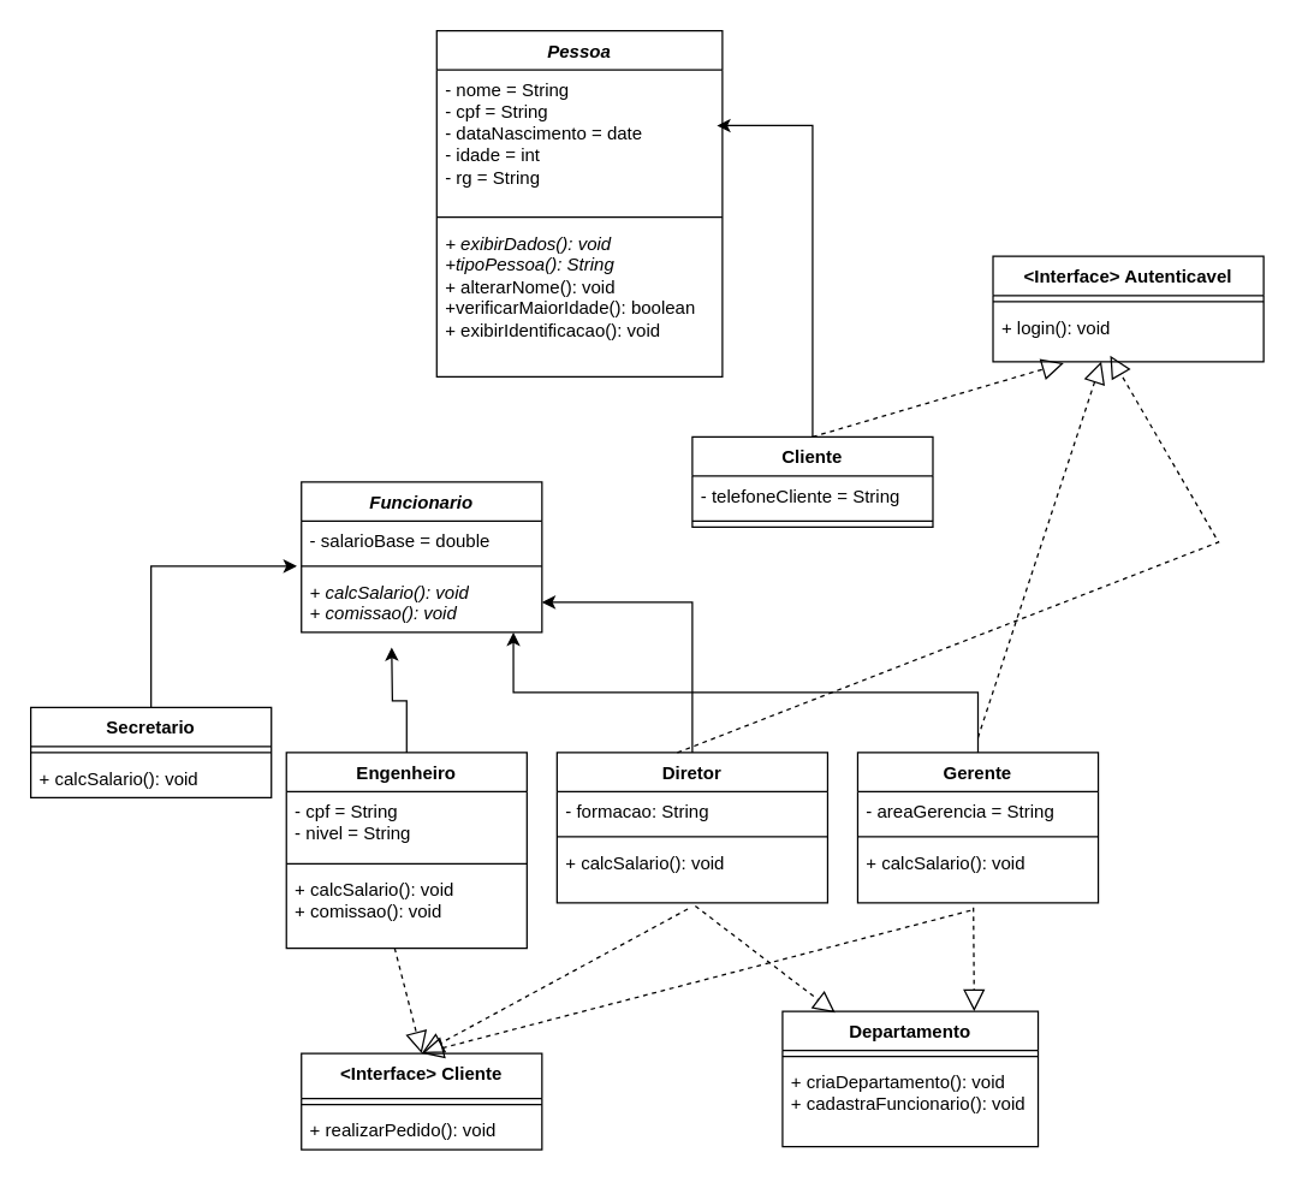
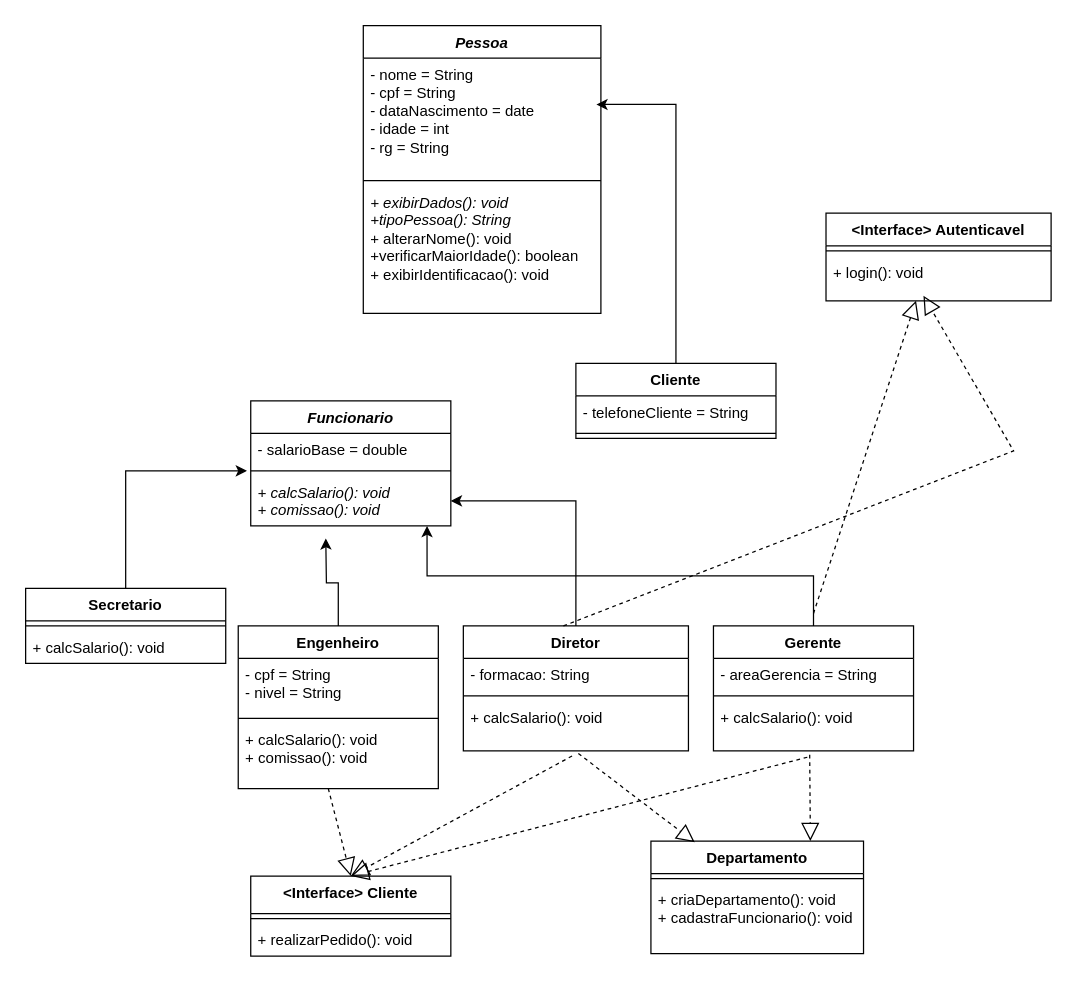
  <mxCell id="0" />
  <mxCell id="1" parent="0" />
  <mxCell id="2" value="&lt;i&gt;Funcionario&lt;/i&gt;" style="swimlane;fontStyle=1;align=center;verticalAlign=top;childLayout=stackLayout;horizontal=1;startSize=26;horizontalStack=0;resizeParent=1;resizeParentMax=0;resizeLast=0;collapsible=1;marginBottom=0;whiteSpace=wrap;html=1;" parent="1" vertex="1"><mxGeometry x="200" y="320" width="160" height="100" as="geometry"><mxRectangle x="190" y="500" width="100" height="30" as="alternateBounds" /></mxGeometry></mxCell>
  <mxCell id="3" value="- salarioBase = double" style="text;strokeColor=none;fillColor=none;align=left;verticalAlign=top;spacingLeft=4;spacingRight=4;overflow=hidden;rotatable=0;points=[[0,0.5],[1,0.5]];portConstraint=eastwest;whiteSpace=wrap;html=1;" parent="2" vertex="1"><mxGeometry y="26" width="160" height="26" as="geometry" /></mxCell>
  <mxCell id="4" value="" style="line;strokeWidth=1;fillColor=none;align=left;verticalAlign=middle;spacingTop=-1;spacingLeft=3;spacingRight=3;rotatable=0;labelPosition=right;points=[];portConstraint=eastwest;strokeColor=inherit;" parent="2" vertex="1"><mxGeometry y="52" width="160" height="8" as="geometry" /></mxCell>
  <mxCell id="5" value="&lt;i&gt;+ calcSalario(): void&lt;/i&gt;&lt;div&gt;&lt;i&gt;+ comissao(): void&lt;/i&gt;&lt;/div&gt;" style="text;strokeColor=none;fillColor=none;align=left;verticalAlign=top;spacingLeft=4;spacingRight=4;overflow=hidden;rotatable=0;points=[[0,0.5],[1,0.5]];portConstraint=eastwest;whiteSpace=wrap;html=1;" parent="2" vertex="1"><mxGeometry y="60" width="160" height="40" as="geometry" /></mxCell>
  <mxCell id="6" style="edgeStyle=orthogonalEdgeStyle;rounded=0;orthogonalLoop=1;jettySize=auto;html=1;exitX=0.5;exitY=0;exitDx=0;exitDy=0;entryX=0.981;entryY=0.394;entryDx=0;entryDy=0;entryPerimeter=0;" parent="1" source="7" target="47" edge="1"><mxGeometry relative="1" as="geometry"><mxPoint x="500" y="186" as="targetPoint" /></mxGeometry></mxCell>
  <mxCell id="7" value="Cliente" style="swimlane;fontStyle=1;align=center;verticalAlign=top;childLayout=stackLayout;horizontal=1;startSize=26;horizontalStack=0;resizeParent=1;resizeParentMax=0;resizeLast=0;collapsible=1;marginBottom=0;whiteSpace=wrap;html=1;" parent="1" vertex="1"><mxGeometry x="460" y="290" width="160" height="60" as="geometry" /></mxCell>
  <mxCell id="8" value="- telefoneCliente = String" style="text;strokeColor=none;fillColor=none;align=left;verticalAlign=top;spacingLeft=4;spacingRight=4;overflow=hidden;rotatable=0;points=[[0,0.5],[1,0.5]];portConstraint=eastwest;whiteSpace=wrap;html=1;" parent="7" vertex="1"><mxGeometry y="26" width="160" height="26" as="geometry" /></mxCell>
  <mxCell id="9" value="" style="line;strokeWidth=1;fillColor=none;align=left;verticalAlign=middle;spacingTop=-1;spacingLeft=3;spacingRight=3;rotatable=0;labelPosition=right;points=[];portConstraint=eastwest;strokeColor=inherit;" parent="7" vertex="1"><mxGeometry y="52" width="160" height="8" as="geometry" /></mxCell>
  <mxCell id="10" value="Secretario" style="swimlane;fontStyle=1;align=center;verticalAlign=top;childLayout=stackLayout;horizontal=1;startSize=26;horizontalStack=0;resizeParent=1;resizeParentMax=0;resizeLast=0;collapsible=1;marginBottom=0;whiteSpace=wrap;html=1;" parent="1" vertex="1"><mxGeometry x="20" y="470" width="160" height="60" as="geometry" /></mxCell>
  <mxCell id="11" value="" style="line;strokeWidth=1;fillColor=none;align=left;verticalAlign=middle;spacingTop=-1;spacingLeft=3;spacingRight=3;rotatable=0;labelPosition=right;points=[];portConstraint=eastwest;strokeColor=inherit;" parent="10" vertex="1"><mxGeometry y="26" width="160" height="8" as="geometry" /></mxCell>
  <mxCell id="12" value="+ calcSalario(): void" style="text;strokeColor=none;fillColor=none;align=left;verticalAlign=top;spacingLeft=4;spacingRight=4;overflow=hidden;rotatable=0;points=[[0,0.5],[1,0.5]];portConstraint=eastwest;whiteSpace=wrap;html=1;" parent="10" vertex="1"><mxGeometry y="34" width="160" height="26" as="geometry" /></mxCell>
  <mxCell id="13" style="edgeStyle=orthogonalEdgeStyle;rounded=0;orthogonalLoop=1;jettySize=auto;html=1;" parent="1" source="14" edge="1"><mxGeometry relative="1" as="geometry"><mxPoint x="260" y="430" as="targetPoint" /></mxGeometry></mxCell>
  <mxCell id="14" value="Engenheiro" style="swimlane;fontStyle=1;align=center;verticalAlign=top;childLayout=stackLayout;horizontal=1;startSize=26;horizontalStack=0;resizeParent=1;resizeParentMax=0;resizeLast=0;collapsible=1;marginBottom=0;whiteSpace=wrap;html=1;" parent="1" vertex="1"><mxGeometry x="190" y="500" width="160" height="130" as="geometry" /></mxCell>
  <mxCell id="15" value="- cpf = String&lt;div&gt;- nivel = String&lt;/div&gt;" style="text;strokeColor=none;fillColor=none;align=left;verticalAlign=top;spacingLeft=4;spacingRight=4;overflow=hidden;rotatable=0;points=[[0,0.5],[1,0.5]];portConstraint=eastwest;whiteSpace=wrap;html=1;" parent="14" vertex="1"><mxGeometry y="26" width="160" height="44" as="geometry" /></mxCell>
  <mxCell id="16" value="" style="line;strokeWidth=1;fillColor=none;align=left;verticalAlign=middle;spacingTop=-1;spacingLeft=3;spacingRight=3;rotatable=0;labelPosition=right;points=[];portConstraint=eastwest;strokeColor=inherit;" parent="14" vertex="1"><mxGeometry y="70" width="160" height="8" as="geometry" /></mxCell>
  <mxCell id="17" value="+ calcSalario(): void&lt;div&gt;+ comissao(): void&lt;/div&gt;" style="text;strokeColor=none;fillColor=none;align=left;verticalAlign=top;spacingLeft=4;spacingRight=4;overflow=hidden;rotatable=0;points=[[0,0.5],[1,0.5]];portConstraint=eastwest;whiteSpace=wrap;html=1;" parent="14" vertex="1"><mxGeometry y="78" width="160" height="52" as="geometry" /></mxCell>
  <mxCell id="18" style="edgeStyle=orthogonalEdgeStyle;rounded=0;orthogonalLoop=1;jettySize=auto;html=1;entryX=1;entryY=0.5;entryDx=0;entryDy=0;" parent="1" source="19" target="5" edge="1"><mxGeometry relative="1" as="geometry" /></mxCell>
  <mxCell id="19" value="Diretor" style="swimlane;fontStyle=1;align=center;verticalAlign=top;childLayout=stackLayout;horizontal=1;startSize=26;horizontalStack=0;resizeParent=1;resizeParentMax=0;resizeLast=0;collapsible=1;marginBottom=0;whiteSpace=wrap;html=1;" parent="1" vertex="1"><mxGeometry x="370" y="500" width="180" height="100" as="geometry" /></mxCell>
  <mxCell id="20" value="- formacao: String" style="text;strokeColor=none;fillColor=none;align=left;verticalAlign=top;spacingLeft=4;spacingRight=4;overflow=hidden;rotatable=0;points=[[0,0.5],[1,0.5]];portConstraint=eastwest;whiteSpace=wrap;html=1;" parent="19" vertex="1"><mxGeometry y="26" width="180" height="26" as="geometry" /></mxCell>
  <mxCell id="21" value="" style="line;strokeWidth=1;fillColor=none;align=left;verticalAlign=middle;spacingTop=-1;spacingLeft=3;spacingRight=3;rotatable=0;labelPosition=right;points=[];portConstraint=eastwest;strokeColor=inherit;" parent="19" vertex="1"><mxGeometry y="52" width="180" height="8" as="geometry" /></mxCell>
  <mxCell id="22" value="+ calcSalario(): void&lt;div&gt;&lt;br&gt;&lt;/div&gt;" style="text;strokeColor=none;fillColor=none;align=left;verticalAlign=top;spacingLeft=4;spacingRight=4;overflow=hidden;rotatable=0;points=[[0,0.5],[1,0.5]];portConstraint=eastwest;whiteSpace=wrap;html=1;" parent="19" vertex="1"><mxGeometry y="60" width="180" height="40" as="geometry" /></mxCell>
  <mxCell id="23" value="Gerente" style="swimlane;fontStyle=1;align=center;verticalAlign=top;childLayout=stackLayout;horizontal=1;startSize=26;horizontalStack=0;resizeParent=1;resizeParentMax=0;resizeLast=0;collapsible=1;marginBottom=0;whiteSpace=wrap;html=1;" parent="1" vertex="1"><mxGeometry x="570" y="500" width="160" height="100" as="geometry" /></mxCell>
  <mxCell id="24" value="- areaGerencia = String" style="text;strokeColor=none;fillColor=none;align=left;verticalAlign=top;spacingLeft=4;spacingRight=4;overflow=hidden;rotatable=0;points=[[0,0.5],[1,0.5]];portConstraint=eastwest;whiteSpace=wrap;html=1;" parent="23" vertex="1"><mxGeometry y="26" width="160" height="26" as="geometry" /></mxCell>
  <mxCell id="25" value="" style="line;strokeWidth=1;fillColor=none;align=left;verticalAlign=middle;spacingTop=-1;spacingLeft=3;spacingRight=3;rotatable=0;labelPosition=right;points=[];portConstraint=eastwest;strokeColor=inherit;" parent="23" vertex="1"><mxGeometry y="52" width="160" height="8" as="geometry" /></mxCell>
  <mxCell id="26" value="+ calcSalario(): void&lt;div&gt;&lt;br&gt;&lt;/div&gt;" style="text;strokeColor=none;fillColor=none;align=left;verticalAlign=top;spacingLeft=4;spacingRight=4;overflow=hidden;rotatable=0;points=[[0,0.5],[1,0.5]];portConstraint=eastwest;whiteSpace=wrap;html=1;" parent="23" vertex="1"><mxGeometry y="60" width="160" height="40" as="geometry" /></mxCell>
  <mxCell id="27" style="edgeStyle=orthogonalEdgeStyle;rounded=0;orthogonalLoop=1;jettySize=auto;html=1;entryX=0.881;entryY=1;entryDx=0;entryDy=0;entryPerimeter=0;" parent="1" source="23" target="5" edge="1"><mxGeometry relative="1" as="geometry" /></mxCell>
  <mxCell id="28" style="edgeStyle=orthogonalEdgeStyle;rounded=0;orthogonalLoop=1;jettySize=auto;html=1;entryX=-0.019;entryY=-0.1;entryDx=0;entryDy=0;entryPerimeter=0;" parent="1" source="10" target="5" edge="1"><mxGeometry relative="1" as="geometry" /></mxCell>
  <mxCell id="29" value="&amp;lt;Interface&amp;gt; Autenticavel" style="swimlane;fontStyle=1;align=center;verticalAlign=top;childLayout=stackLayout;horizontal=1;startSize=26;horizontalStack=0;resizeParent=1;resizeParentMax=0;resizeLast=0;collapsible=1;marginBottom=0;whiteSpace=wrap;html=1;" parent="1" vertex="1"><mxGeometry x="660" y="170" width="180" height="70" as="geometry"><mxRectangle x="650" y="350" width="100" height="40" as="alternateBounds" /></mxGeometry></mxCell>
  <mxCell id="30" value="" style="line;strokeWidth=1;fillColor=none;align=left;verticalAlign=middle;spacingTop=-1;spacingLeft=3;spacingRight=3;rotatable=0;labelPosition=right;points=[];portConstraint=eastwest;strokeColor=inherit;" parent="29" vertex="1"><mxGeometry y="26" width="180" height="8" as="geometry" /></mxCell>
  <mxCell id="31" value="+ login(): void" style="text;strokeColor=none;fillColor=none;align=left;verticalAlign=top;spacingLeft=4;spacingRight=4;overflow=hidden;rotatable=0;points=[[0,0.5],[1,0.5]];portConstraint=eastwest;whiteSpace=wrap;html=1;" parent="29" vertex="1"><mxGeometry y="34" width="180" height="36" as="geometry" /></mxCell>
  <mxCell id="32" value="" style="endArrow=block;dashed=1;endFill=0;endSize=12;html=1;rounded=0;entryX=0.433;entryY=0.889;entryDx=0;entryDy=0;entryPerimeter=0;" parent="1" target="31" edge="1"><mxGeometry width="160" relative="1" as="geometry"><mxPoint x="450" y="500" as="sourcePoint" /><mxPoint x="730" y="250" as="targetPoint" /><Array as="points"><mxPoint x="810" y="360" /></Array></mxGeometry></mxCell>
  <mxCell id="33" value="" style="endArrow=block;dashed=1;endFill=0;endSize=12;html=1;rounded=0;entryX=0.4;entryY=1;entryDx=0;entryDy=0;entryPerimeter=0;" parent="1" target="31" edge="1"><mxGeometry width="160" relative="1" as="geometry"><mxPoint x="650" y="490" as="sourcePoint" /><mxPoint x="630" y="340" as="targetPoint" /></mxGeometry></mxCell>
  <mxCell id="34" value="&amp;lt;Interface&amp;gt; Cliente" style="swimlane;fontStyle=1;align=center;verticalAlign=top;childLayout=stackLayout;horizontal=1;startSize=30;horizontalStack=0;resizeParent=1;resizeParentMax=0;resizeLast=0;collapsible=1;marginBottom=0;whiteSpace=wrap;html=1;" parent="1" vertex="1"><mxGeometry x="200" y="700" width="160" height="64" as="geometry" /></mxCell>
  <mxCell id="35" value="" style="line;strokeWidth=1;fillColor=none;align=left;verticalAlign=middle;spacingTop=-1;spacingLeft=3;spacingRight=3;rotatable=0;labelPosition=right;points=[];portConstraint=eastwest;strokeColor=inherit;" parent="34" vertex="1"><mxGeometry y="30" width="160" height="8" as="geometry" /></mxCell>
  <mxCell id="36" value="+ realizarPedido(): void" style="text;strokeColor=none;fillColor=none;align=left;verticalAlign=top;spacingLeft=4;spacingRight=4;overflow=hidden;rotatable=0;points=[[0,0.5],[1,0.5]];portConstraint=eastwest;whiteSpace=wrap;html=1;" parent="34" vertex="1"><mxGeometry y="38" width="160" height="26" as="geometry" /></mxCell>
  <mxCell id="37" value="Departamento" style="swimlane;fontStyle=1;align=center;verticalAlign=top;childLayout=stackLayout;horizontal=1;startSize=26;horizontalStack=0;resizeParent=1;resizeParentMax=0;resizeLast=0;collapsible=1;marginBottom=0;whiteSpace=wrap;html=1;" parent="1" vertex="1"><mxGeometry x="520" y="672" width="170" height="90" as="geometry" /></mxCell>
  <mxCell id="38" value="" style="line;strokeWidth=1;fillColor=none;align=left;verticalAlign=middle;spacingTop=-1;spacingLeft=3;spacingRight=3;rotatable=0;labelPosition=right;points=[];portConstraint=eastwest;strokeColor=inherit;" parent="37" vertex="1"><mxGeometry y="26" width="170" height="8" as="geometry" /></mxCell>
  <mxCell id="39" value="+ criaDepartamento(): void&lt;div&gt;+ cadastraFuncionario(): void&lt;/div&gt;" style="text;strokeColor=none;fillColor=none;align=left;verticalAlign=top;spacingLeft=4;spacingRight=4;overflow=hidden;rotatable=0;points=[[0,0.5],[1,0.5]];portConstraint=eastwest;whiteSpace=wrap;html=1;" parent="37" vertex="1"><mxGeometry y="34" width="170" height="56" as="geometry" /></mxCell>
  <mxCell id="40" value="" style="endArrow=block;dashed=1;endFill=0;endSize=12;html=1;rounded=0;exitX=0.511;exitY=1.05;exitDx=0;exitDy=0;exitPerimeter=0;entryX=0.206;entryY=0.011;entryDx=0;entryDy=0;entryPerimeter=0;" parent="1" source="22" target="37" edge="1"><mxGeometry width="160" relative="1" as="geometry"><mxPoint x="360" y="420" as="sourcePoint" /><mxPoint x="490" y="670" as="targetPoint" /></mxGeometry></mxCell>
  <mxCell id="41" value="" style="endArrow=block;dashed=1;endFill=0;endSize=12;html=1;rounded=0;exitX=0.481;exitY=1.075;exitDx=0;exitDy=0;exitPerimeter=0;entryX=0.75;entryY=0;entryDx=0;entryDy=0;" parent="1" source="26" target="37" edge="1"><mxGeometry width="160" relative="1" as="geometry"><mxPoint x="600" y="450" as="sourcePoint" /><mxPoint x="490" y="670" as="targetPoint" /></mxGeometry></mxCell>
  <mxCell id="42" value="" style="endArrow=block;dashed=1;endFill=0;endSize=12;html=1;rounded=0;exitX=0.45;exitY=1;exitDx=0;exitDy=0;exitPerimeter=0;entryX=0.5;entryY=0;entryDx=0;entryDy=0;" parent="1" source="17" target="34" edge="1"><mxGeometry width="160" relative="1" as="geometry"><mxPoint x="310" y="450" as="sourcePoint" /><mxPoint x="470" y="450" as="targetPoint" /></mxGeometry></mxCell>
  <mxCell id="43" value="" style="endArrow=block;dashed=1;endFill=0;endSize=12;html=1;rounded=0;exitX=0.483;exitY=1.1;exitDx=0;exitDy=0;exitPerimeter=0;entryX=0.5;entryY=0;entryDx=0;entryDy=0;" parent="1" source="22" target="34" edge="1"><mxGeometry width="160" relative="1" as="geometry"><mxPoint x="272" y="630" as="sourcePoint" /><mxPoint x="290" y="710" as="targetPoint" /></mxGeometry></mxCell>
  <mxCell id="44" value="" style="endArrow=block;dashed=1;endFill=0;endSize=12;html=1;rounded=0;exitX=0.469;exitY=1.125;exitDx=0;exitDy=0;exitPerimeter=0;" parent="1" source="26" edge="1"><mxGeometry width="160" relative="1" as="geometry"><mxPoint x="282" y="640" as="sourcePoint" /><mxPoint x="280" y="700" as="targetPoint" /></mxGeometry></mxCell>
- <mxCell id="45" value="" style="endArrow=block;dashed=1;endFill=0;endSize=12;html=1;rounded=0;entryX=0.261;entryY=1.028;entryDx=0;entryDy=0;entryPerimeter=0;exitX=0.5;exitY=0;exitDx=0;exitDy=0;" parent="1" source="7" target="31" edge="1"><mxGeometry width="160" relative="1" as="geometry"><mxPoint x="310" y="450" as="sourcePoint" /><mxPoint x="470" y="450" as="targetPoint" /></mxGeometry></mxCell>
  <mxCell id="46" value="&lt;i&gt;Pessoa&lt;/i&gt;" style="swimlane;fontStyle=1;align=center;verticalAlign=top;childLayout=stackLayout;horizontal=1;startSize=26;horizontalStack=0;resizeParent=1;resizeParentMax=0;resizeLast=0;collapsible=1;marginBottom=0;whiteSpace=wrap;html=1;" parent="1" vertex="1"><mxGeometry x="290" y="20" width="190" height="230" as="geometry" /></mxCell>
  <mxCell id="47" value="- nome = String&lt;div&gt;- cpf = String&lt;/div&gt;&lt;div&gt;- dataNascimento = date&lt;/div&gt;&lt;div&gt;- idade = int&lt;/div&gt;&lt;div&gt;- rg = String&lt;/div&gt;" style="text;strokeColor=none;fillColor=none;align=left;verticalAlign=top;spacingLeft=4;spacingRight=4;overflow=hidden;rotatable=0;points=[[0,0.5],[1,0.5]];portConstraint=eastwest;whiteSpace=wrap;html=1;" parent="46" vertex="1"><mxGeometry y="26" width="190" height="94" as="geometry" /></mxCell>
  <mxCell id="48" value="" style="line;strokeWidth=1;fillColor=none;align=left;verticalAlign=middle;spacingTop=-1;spacingLeft=3;spacingRight=3;rotatable=0;labelPosition=right;points=[];portConstraint=eastwest;strokeColor=inherit;" parent="46" vertex="1"><mxGeometry y="120" width="190" height="8" as="geometry" /></mxCell>
  <mxCell id="49" value="&lt;i&gt;+ exibirDados(): void&lt;/i&gt;&lt;div&gt;&lt;i&gt;+tipoPessoa(): String&lt;/i&gt;&lt;/div&gt;&lt;div&gt;+ alterarNome(): void&lt;/div&gt;&lt;div&gt;+verificarMaiorIdade(): boolean&lt;/div&gt;&lt;div&gt;+ exibirIdentificacao(): void&lt;/div&gt;&lt;div&gt;&lt;br&gt;&lt;/div&gt;" style="text;strokeColor=none;fillColor=none;align=left;verticalAlign=top;spacingLeft=4;spacingRight=4;overflow=hidden;rotatable=0;points=[[0,0.5],[1,0.5]];portConstraint=eastwest;whiteSpace=wrap;html=1;" parent="46" vertex="1"><mxGeometry y="128" width="190" height="102" as="geometry" /></mxCell>
